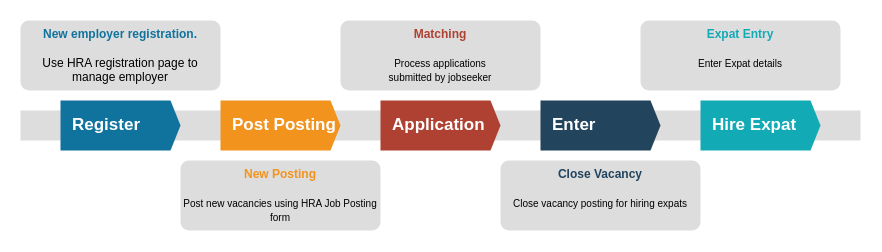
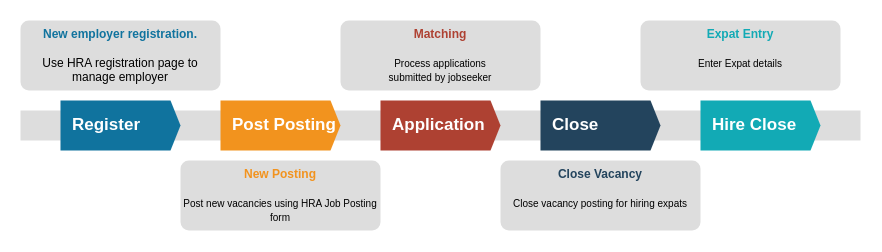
  <mxCell id="0" />
  <mxCell id="1" parent="0" />
  <mxCell id="2" value="" style="fillColor=#dddddd;rounded=0;strokeColor=none;" vertex="1" parent="1"><mxGeometry y="110" width="840" height="30" as="geometry" x="20" /></mxCell>
  <mxCell id="3" value="Register" style="shape=mxgraph.infographic.ribbonSimple;notch1=0;notch2=10;notch=0;html=1;fillColor=#10739E;strokeColor=none;shadow=0;fontSize=17;fontColor=#FFFFFF;align=left;spacingLeft=10;fontStyle=1;" vertex="1" parent="1"><mxGeometry x="60" y="100" width="120" height="50" as="geometry" /></mxCell>
  <mxCell id="4" value="Post Posting" style="shape=mxgraph.infographic.ribbonSimple;notch1=0;notch2=10;notch=0;html=1;fillColor=#F2931E;strokeColor=none;shadow=0;fontSize=17;fontColor=#FFFFFF;align=left;spacingLeft=10;fontStyle=1;" vertex="1" parent="1"><mxGeometry x="220" y="100" width="120" height="50" as="geometry" /></mxCell>
  <mxCell id="5" value="Application" style="shape=mxgraph.infographic.ribbonSimple;notch1=0;notch2=10;notch=0;html=1;fillColor=#AE4132;strokeColor=none;shadow=0;fontSize=17;fontColor=#FFFFFF;align=left;spacingLeft=10;fontStyle=1;" vertex="1" parent="1"><mxGeometry x="380" y="100" width="120" height="50" as="geometry" /></mxCell>
- <mxCell id="6" value="Enter" style="shape=mxgraph.infographic.ribbonSimple;notch1=0;notch2=10;notch=0;html=1;fillColor=#23445D;strokeColor=none;shadow=0;fontSize=17;fontColor=#FFFFFF;align=left;spacingLeft=10;fontStyle=1;" vertex="1" parent="1"><mxGeometry x="540" y="100" width="120" height="50" as="geometry" /></mxCell>
- <mxCell id="7" value="Hire Expat" style="shape=mxgraph.infographic.ribbonSimple;notch1=0;notch2=10;notch=0;html=1;fillColor=#12AAB5;strokeColor=none;shadow=0;fontSize=17;fontColor=#FFFFFF;align=left;spacingLeft=10;fontStyle=1;" vertex="1" parent="1"><mxGeometry x="700" y="100" width="120" height="50" as="geometry" /></mxCell>
+ <mxCell id="6" value="Close" style="shape=mxgraph.infographic.ribbonSimple;notch1=0;notch2=10;notch=0;html=1;fillColor=#23445D;strokeColor=none;shadow=0;fontSize=17;fontColor=#FFFFFF;align=left;spacingLeft=10;fontStyle=1;" vertex="1" parent="1"><mxGeometry x="540" y="100" width="120" height="50" as="geometry" /></mxCell>
+ <mxCell id="7" value="Hire Close" style="shape=mxgraph.infographic.ribbonSimple;notch1=0;notch2=10;notch=0;html=1;fillColor=#12AAB5;strokeColor=none;shadow=0;fontSize=17;fontColor=#FFFFFF;align=left;spacingLeft=10;fontStyle=1;" vertex="1" parent="1"><mxGeometry x="700" y="100" width="120" height="50" as="geometry" /></mxCell>
  <mxCell id="8" value="&lt;font color=&quot;#10739e&quot;&gt;&lt;b&gt;New employer registration.&lt;br&gt;&lt;/b&gt;&lt;/font&gt;&lt;br&gt;Use HRA registration page to manage employer" style="rounded=1;strokeColor=none;fillColor=#DDDDDD;align=center;arcSize=12;verticalAlign=top;whiteSpace=wrap;html=1;fontSize=12;" vertex="1" parent="1"><mxGeometry y="20" width="200" height="70" as="geometry" x="20" /></mxCell>
  <mxCell id="9" value="&lt;font&gt;&lt;font color=&quot;#f2931e&quot;&gt;&lt;b&gt;New Posting&lt;/b&gt;&lt;/font&gt;&lt;br&gt;&lt;br&gt;&lt;font size=&quot;1&quot; style=&quot;font-size: 10px&quot;&gt;Post new vacancies using HRA Job Posting form&lt;/font&gt;&lt;/font&gt;" style="rounded=1;strokeColor=none;fillColor=#DDDDDD;align=center;arcSize=12;verticalAlign=top;whiteSpace=wrap;html=1;fontSize=12;" vertex="1" parent="1"><mxGeometry x="180" y="160" width="200" height="70" as="geometry" /></mxCell>
  <mxCell id="10" value="&lt;font&gt;&lt;font color=&quot;#ae4132&quot;&gt;&lt;b&gt;Matching&lt;/b&gt;&lt;/font&gt;&lt;br&gt;&lt;br&gt;&lt;font size=&quot;1&quot; style=&quot;font-size: 10px&quot;&gt;Process applications &lt;br&gt;submitted by jobseeker&lt;/font&gt;&lt;/font&gt;" style="rounded=1;strokeColor=none;fillColor=#DDDDDD;align=center;arcSize=12;verticalAlign=top;whiteSpace=wrap;html=1;fontSize=12;" vertex="1" parent="1"><mxGeometry x="340" y="20" width="200" height="70" as="geometry" /></mxCell>
  <mxCell id="11" value="&lt;font style=&quot;font-size: 10px&quot;&gt;&lt;font style=&quot;font-size: 12px&quot; color=&quot;#23445D&quot;&gt;&lt;b&gt;Close Vacancy&lt;/b&gt;&lt;/font&gt;&lt;br&gt;&lt;br&gt;&lt;font size=&quot;1&quot;&gt;Close vacancy posting for hiring expats&lt;/font&gt;&lt;/font&gt;" style="rounded=1;strokeColor=none;fillColor=#DDDDDD;align=center;arcSize=12;verticalAlign=top;whiteSpace=wrap;html=1;fontSize=12;" vertex="1" parent="1"><mxGeometry x="500" y="160" width="200" height="70" as="geometry" /></mxCell>
  <mxCell id="12" value="&lt;font style=&quot;font-size: 10px&quot;&gt;&lt;font style=&quot;font-size: 12px&quot; color=&quot;#12AAB5&quot;&gt;&lt;b&gt;Expat Entry&lt;/b&gt;&lt;/font&gt;&lt;br&gt;&lt;br&gt;&lt;font size=&quot;1&quot;&gt;Enter Expat details&lt;/font&gt;&lt;/font&gt;" style="rounded=1;strokeColor=none;fillColor=#DDDDDD;align=center;arcSize=12;verticalAlign=top;whiteSpace=wrap;html=1;fontSize=12;" vertex="1" parent="1"><mxGeometry x="640" y="20" width="200" height="70" as="geometry" /></mxCell>
